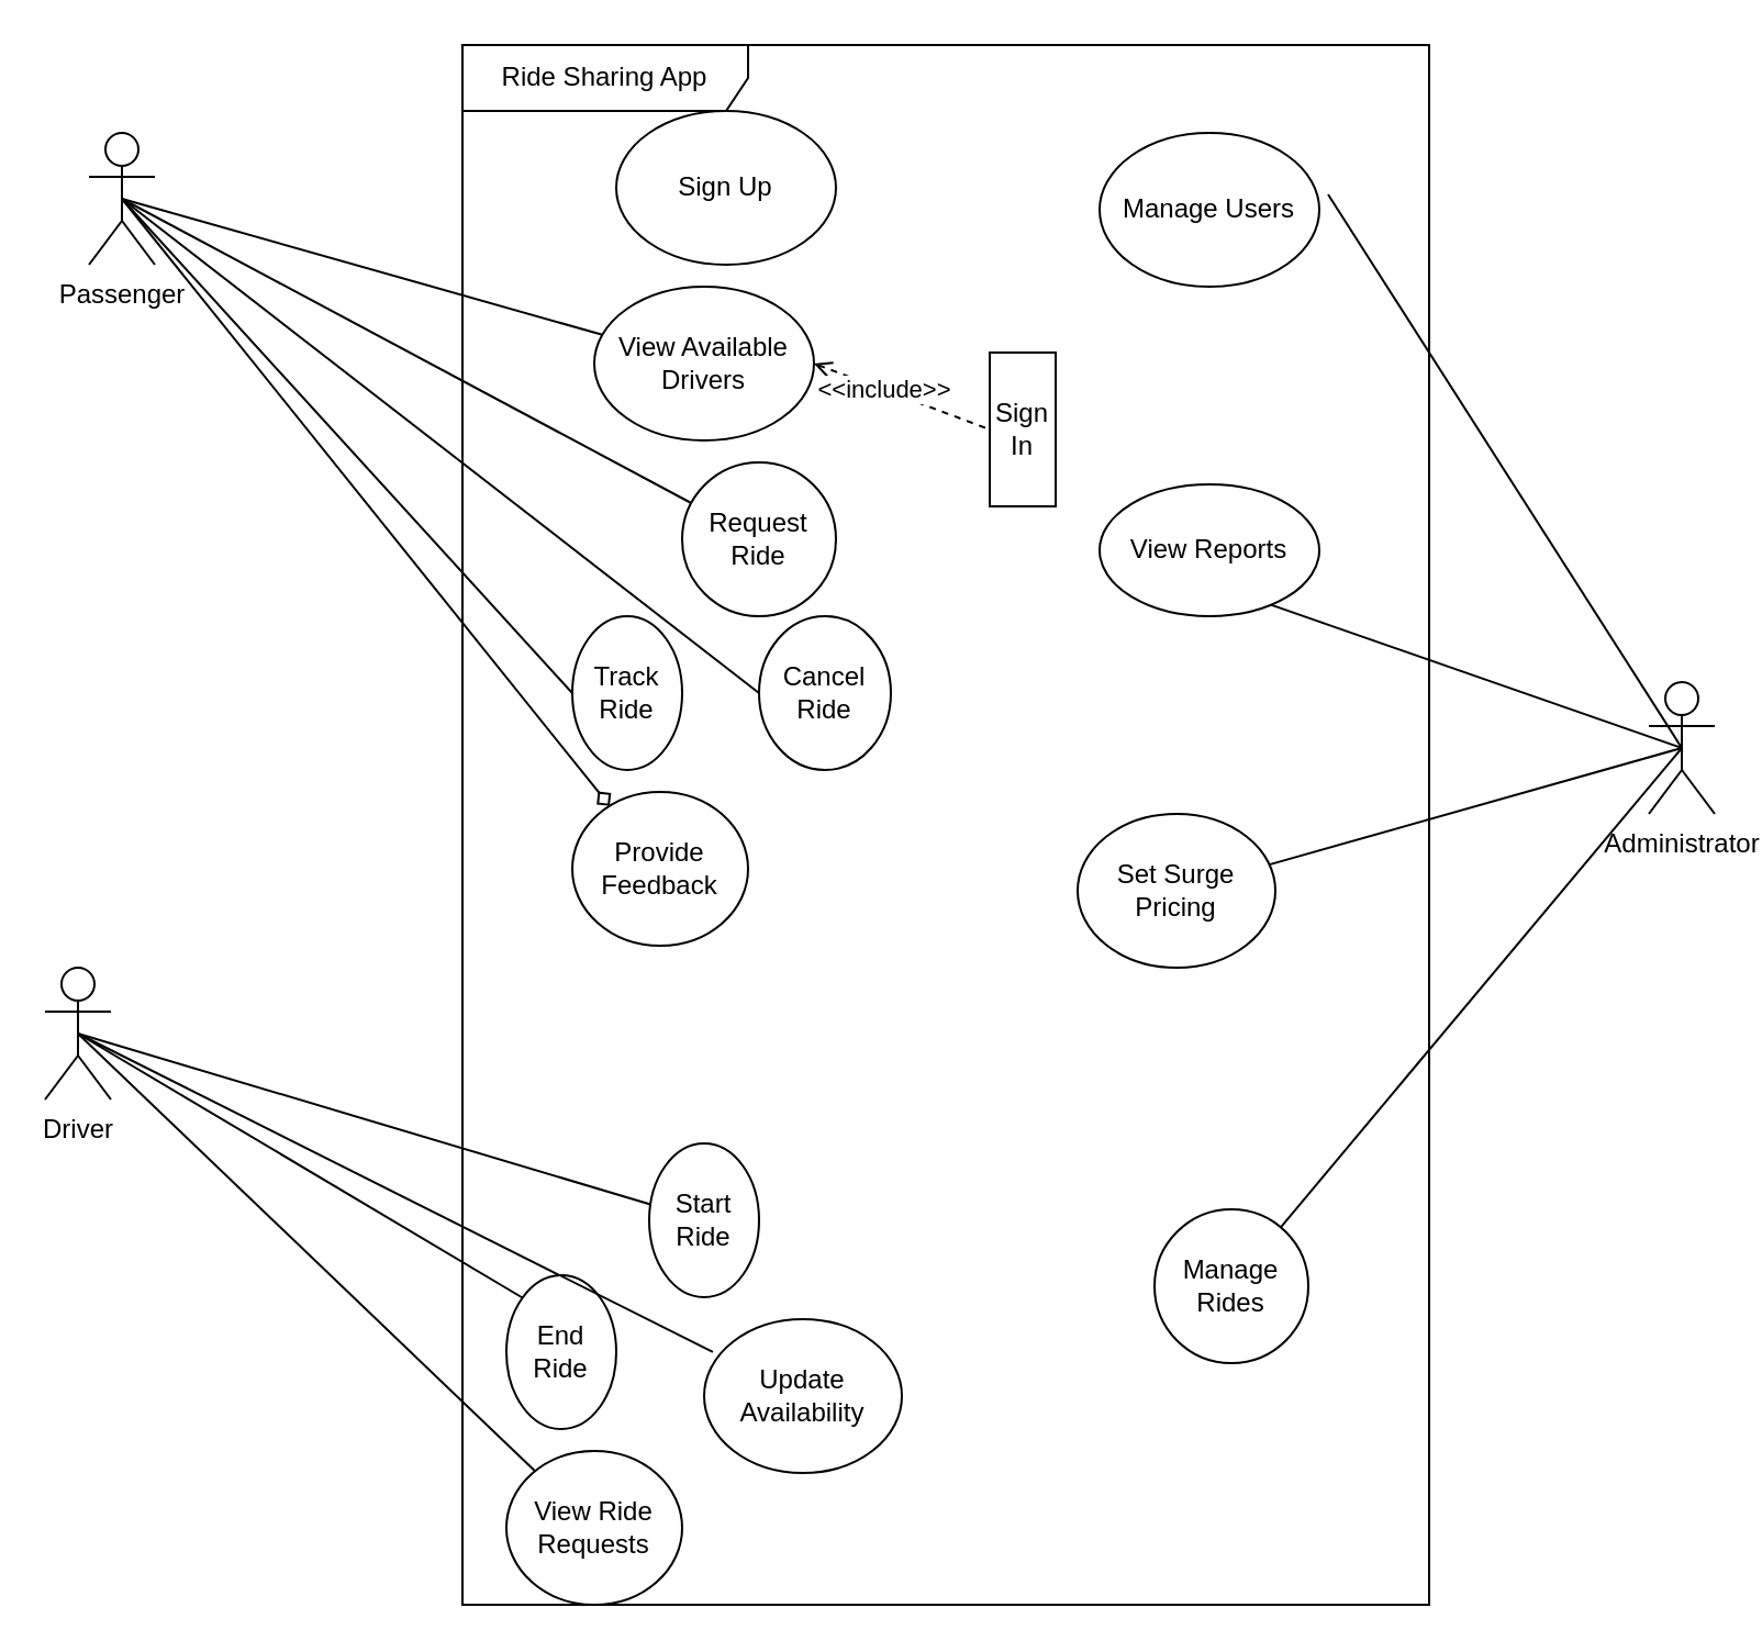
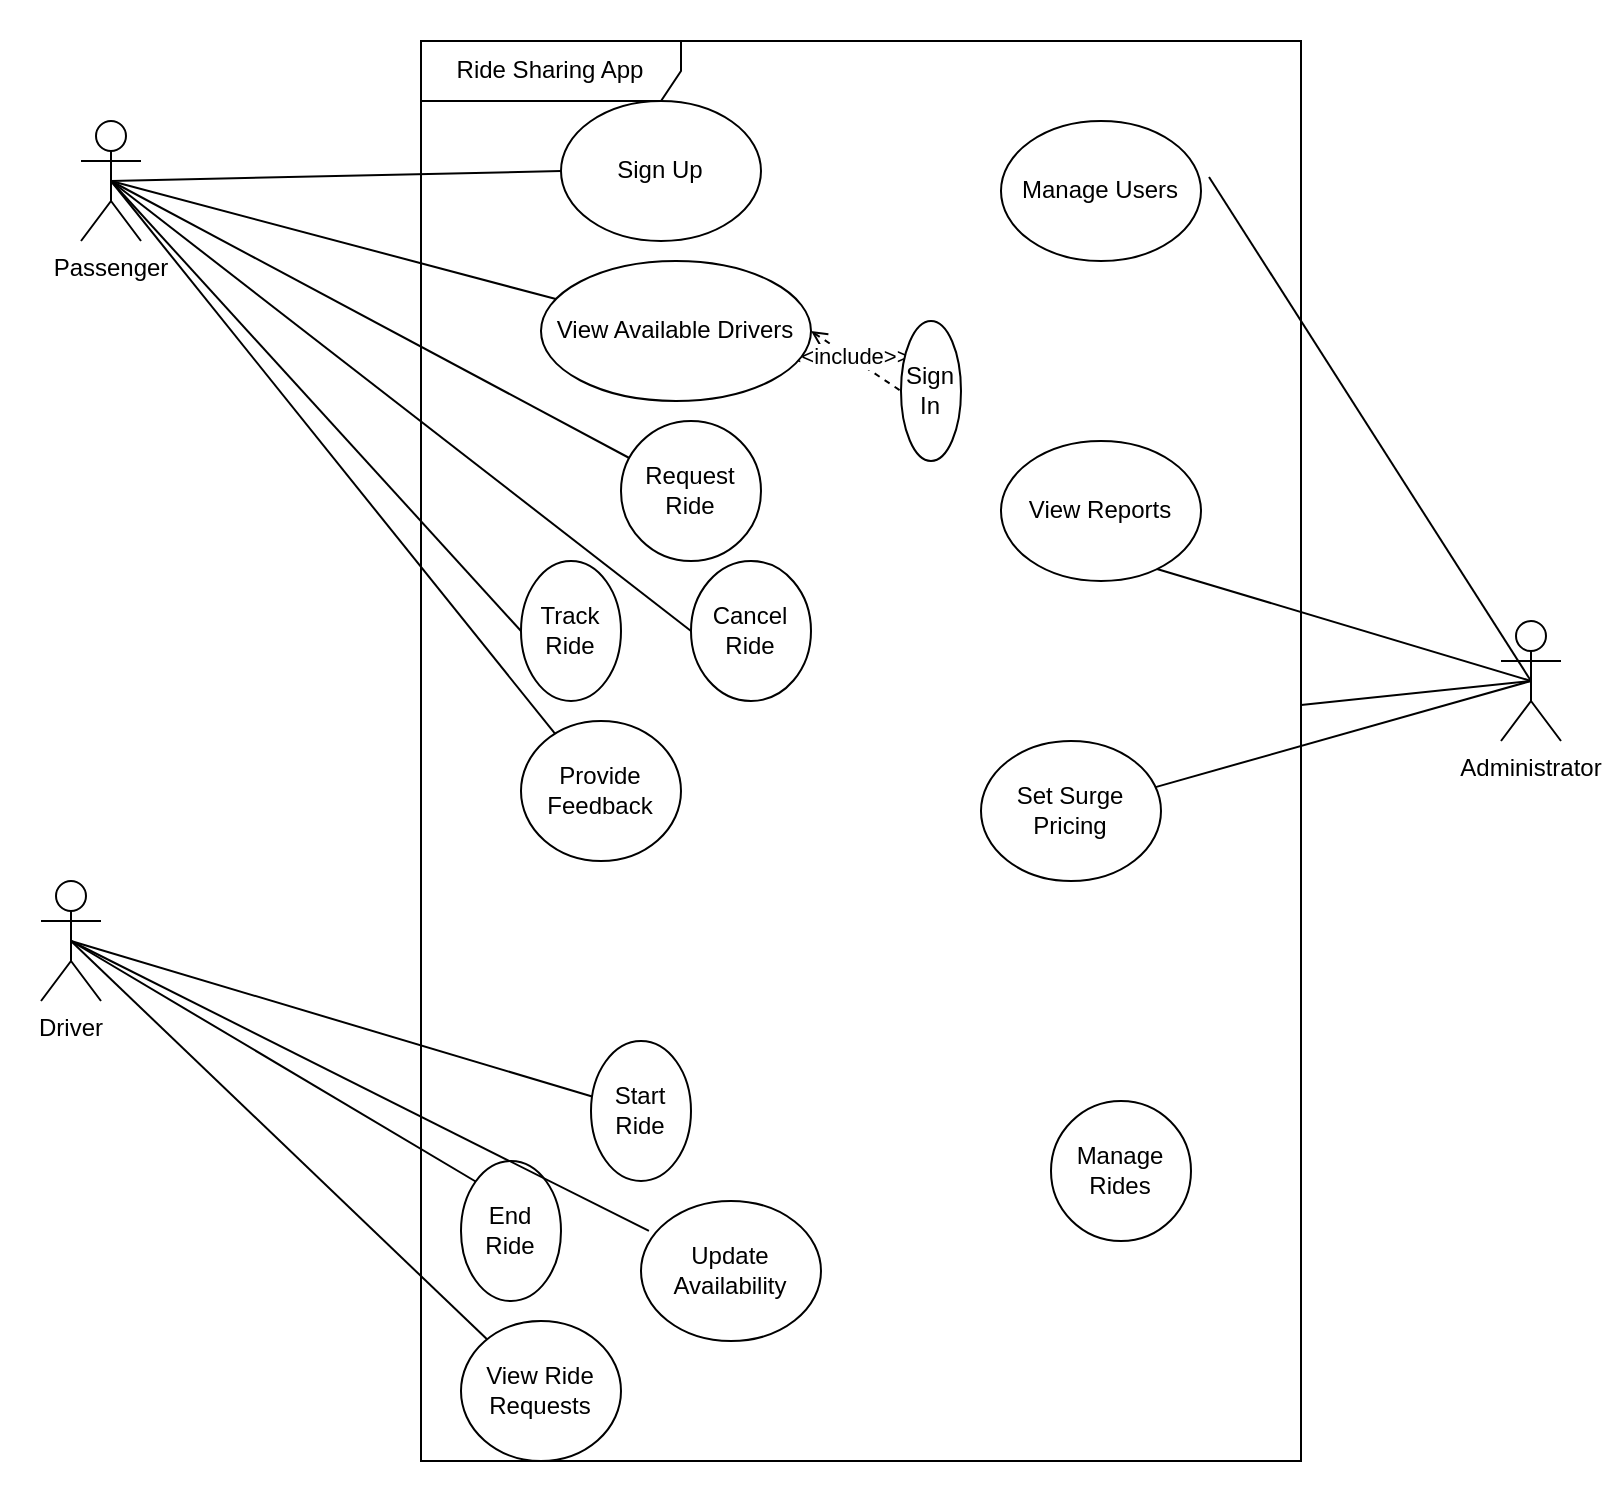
  <mxCell id="0" />
  <mxCell id="1" parent="0" />
  <mxCell id="2" style="rounded=0;orthogonalLoop=1;jettySize=auto;html=1;exitX=0.5;exitY=0.5;exitDx=0;exitDy=0;exitPerimeter=0;entryX=0;entryY=0;entryDx=0;entryDy=0;endArrow=none;endFill=0;" edge="1" parent="1" source="5" target="26"><mxGeometry relative="1" as="geometry" /></mxCell>
  <mxCell id="3" style="rounded=0;orthogonalLoop=1;jettySize=auto;html=1;exitX=0.5;exitY=0.5;exitDx=0;exitDy=0;exitPerimeter=0;endArrow=none;endFill=0;" edge="1" parent="1" source="5" target="27"><mxGeometry relative="1" as="geometry" /></mxCell>
  <mxCell id="4" style="rounded=0;orthogonalLoop=1;jettySize=auto;html=1;exitX=0.5;exitY=0.5;exitDx=0;exitDy=0;exitPerimeter=0;endArrow=none;endFill=0;" edge="1" parent="1" source="5" target="25"><mxGeometry relative="1" as="geometry" /></mxCell>
  <mxCell id="5" value="Driver" style="shape=umlActor;verticalLabelPosition=bottom;verticalAlign=top;html=1;outlineConnect=0;" vertex="1" parent="1"><mxGeometry x="20" y="440" width="30" height="60" as="geometry" /></mxCell>
  <mxCell id="6" value="Ride Sharing App" style="shape=umlFrame;whiteSpace=wrap;html=1;pointerEvents=0;width=130;height=30;" vertex="1" parent="1"><mxGeometry x="210" y="20" width="440" height="710" as="geometry" /></mxCell>
  <mxCell id="7" style="rounded=0;orthogonalLoop=1;jettySize=auto;html=1;exitX=1;exitY=0.5;exitDx=0;exitDy=0;entryX=0;entryY=0.5;entryDx=0;entryDy=0;startArrow=open;startFill=0;endArrow=none;endFill=0;dashed=1;" edge="1" parent="1" source="9" target="34"><mxGeometry relative="1" as="geometry" /></mxCell>
  <mxCell id="8" value="&amp;lt;&amp;lt;include&amp;gt;&amp;gt;" style="edgeLabel;html=1;align=center;verticalAlign=middle;resizable=0;points=[];" vertex="1" connectable="0" parent="7"><mxGeometry x="-0.2" relative="1" as="geometry"><mxPoint as="offset" /></mxGeometry></mxCell>
- <mxCell id="9" value="View Available Drivers" style="ellipse;whiteSpace=wrap;html=1;" vertex="1" parent="1"><mxGeometry x="270" y="130" width="100" height="70" as="geometry" /></mxCell>
+ <mxCell id="9" value="View Available Drivers" style="ellipse;whiteSpace=wrap;html=1;" vertex="1" parent="1"><mxGeometry x="270" y="130" width="135" height="70" as="geometry" /></mxCell>
  <mxCell id="10" value="Request Ride" style="ellipse;whiteSpace=wrap;html=1;" vertex="1" parent="1"><mxGeometry x="310" y="210" width="70" height="70" as="geometry" /></mxCell>
  <mxCell id="11" value="Track Ride" style="ellipse;whiteSpace=wrap;html=1;" vertex="1" parent="1"><mxGeometry x="260" y="280" width="50" height="70" as="geometry" /></mxCell>
  <mxCell id="12" value="Cancel Ride" style="ellipse;whiteSpace=wrap;html=1;" vertex="1" parent="1"><mxGeometry x="345" y="280" width="60" height="70" as="geometry" /></mxCell>
  <mxCell id="13" value="Provide Feedback" style="ellipse;whiteSpace=wrap;html=1;" vertex="1" parent="1"><mxGeometry x="260" y="360" width="80" height="70" as="geometry" /></mxCell>
- <mxCell id="14" style="rounded=0;orthogonalLoop=1;jettySize=auto;html=1;exitX=0.5;exitY=0.5;exitDx=0;exitDy=0;exitPerimeter=0;endArrow=none;endFill=0;" edge="1" parent="1" source="16" target="24"><mxGeometry relative="1" as="geometry" /></mxCell>
+ <mxCell id="14" style="rounded=0;orthogonalLoop=1;jettySize=auto;html=1;exitX=0.5;exitY=0.5;exitDx=0;exitDy=0;exitPerimeter=0;endArrow=none;endFill=0;" edge="1" parent="1" source="16" target="6"><mxGeometry relative="1" as="geometry" /></mxCell>
  <mxCell id="15" style="rounded=0;orthogonalLoop=1;jettySize=auto;html=1;exitX=0.5;exitY=0.5;exitDx=0;exitDy=0;exitPerimeter=0;endArrow=none;endFill=0;" edge="1" parent="1" source="16" target="30"><mxGeometry relative="1" as="geometry" /></mxCell>
  <mxCell id="16" value="Administrator" style="shape=umlActor;verticalLabelPosition=bottom;verticalAlign=top;html=1;outlineConnect=0;" vertex="1" parent="1"><mxGeometry x="750" y="310" width="30" height="60" as="geometry" /></mxCell>
  <mxCell id="17" style="rounded=0;orthogonalLoop=1;jettySize=auto;html=1;exitX=0.5;exitY=0.5;exitDx=0;exitDy=0;exitPerimeter=0;endArrow=none;endFill=0;" edge="1" parent="1" source="23" target="9"><mxGeometry relative="1" as="geometry" /></mxCell>
  <mxCell id="18" style="rounded=0;orthogonalLoop=1;jettySize=auto;html=1;exitX=0.5;exitY=0.5;exitDx=0;exitDy=0;exitPerimeter=0;entryX=0;entryY=0.5;entryDx=0;entryDy=0;endArrow=none;endFill=0;" edge="1" parent="1" source="23" target="11"><mxGeometry relative="1" as="geometry" /></mxCell>
- <mxCell id="19" style="rounded=0;orthogonalLoop=1;jettySize=auto;html=1;exitX=0.5;exitY=0.5;exitDx=0;exitDy=0;exitPerimeter=0;endArrow=diamond;endFill=0;" edge="1" parent="1" source="23" target="13"><mxGeometry relative="1" as="geometry" /></mxCell>
+ <mxCell id="19" style="rounded=0;orthogonalLoop=1;jettySize=auto;html=1;exitX=0.5;exitY=0.5;exitDx=0;exitDy=0;exitPerimeter=0;endArrow=none;endFill=0;" edge="1" parent="1" source="23" target="13"><mxGeometry relative="1" as="geometry" /></mxCell>
  <mxCell id="20" style="rounded=0;orthogonalLoop=1;jettySize=auto;html=1;exitX=0.5;exitY=0.5;exitDx=0;exitDy=0;exitPerimeter=0;entryX=0;entryY=0.5;entryDx=0;entryDy=0;endArrow=none;endFill=0;" edge="1" parent="1" source="23" target="12"><mxGeometry relative="1" as="geometry" /></mxCell>
  <mxCell id="21" style="rounded=0;orthogonalLoop=1;jettySize=auto;html=1;exitX=0.5;exitY=0.5;exitDx=0;exitDy=0;exitPerimeter=0;endArrow=none;endFill=0;" edge="1" parent="1" source="23" target="10"><mxGeometry relative="1" as="geometry" /></mxCell>
+ <mxCell id="22" style="rounded=0;orthogonalLoop=1;jettySize=auto;html=1;exitX=0.5;exitY=0.5;exitDx=0;exitDy=0;exitPerimeter=0;entryX=0;entryY=0.5;entryDx=0;entryDy=0;endArrow=none;endFill=0;" edge="1" parent="1" source="23" target="36"><mxGeometry relative="1" as="geometry" /></mxCell>
  <mxCell id="23" value="Passenger" style="shape=umlActor;verticalLabelPosition=bottom;verticalAlign=top;html=1;outlineConnect=0;" vertex="1" parent="1"><mxGeometry x="40" y="60" width="30" height="60" as="geometry" /></mxCell>
  <mxCell id="24" value="Manage Rides" style="ellipse;whiteSpace=wrap;html=1;" vertex="1" parent="1"><mxGeometry x="525" y="550" width="70" height="70" as="geometry" /></mxCell>
  <mxCell id="25" value="Start Ride" style="ellipse;whiteSpace=wrap;html=1;" vertex="1" parent="1"><mxGeometry x="295" y="520" width="50" height="70" as="geometry" /></mxCell>
  <mxCell id="26" value="End Ride" style="ellipse;whiteSpace=wrap;html=1;" vertex="1" parent="1"><mxGeometry x="230" y="580" width="50" height="70" as="geometry" /></mxCell>
  <mxCell id="27" value="View Ride Requests" style="ellipse;whiteSpace=wrap;html=1;" vertex="1" parent="1"><mxGeometry x="230" y="660" width="80" height="70" as="geometry" /></mxCell>
  <mxCell id="28" value="Update Availability" style="ellipse;whiteSpace=wrap;html=1;" vertex="1" parent="1"><mxGeometry x="320" y="600" width="90" height="70" as="geometry" /></mxCell>
- <mxCell id="29" value="View Reports" style="ellipse;whiteSpace=wrap;html=1;" vertex="1" parent="1"><mxGeometry x="500" y="220" width="100" height="60" as="geometry" /></mxCell>
+ <mxCell id="29" value="View Reports" style="ellipse;whiteSpace=wrap;html=1;" vertex="1" parent="1"><mxGeometry x="500" y="220" width="100" height="70" as="geometry" /></mxCell>
  <mxCell id="30" value="Set Surge Pricing" style="ellipse;whiteSpace=wrap;html=1;" vertex="1" parent="1"><mxGeometry x="490" y="370" width="90" height="70" as="geometry" /></mxCell>
  <mxCell id="31" value="Manage Users" style="ellipse;whiteSpace=wrap;html=1;" vertex="1" parent="1"><mxGeometry x="500" width="100" height="70" as="geometry" y="60" /></mxCell>
  <mxCell id="32" style="rounded=0;orthogonalLoop=1;jettySize=auto;html=1;exitX=0.5;exitY=0.5;exitDx=0;exitDy=0;exitPerimeter=0;entryX=1.04;entryY=0.4;entryDx=0;entryDy=0;entryPerimeter=0;endArrow=none;endFill=0;" edge="1" parent="1" source="16" target="31"><mxGeometry relative="1" as="geometry" /></mxCell>
  <mxCell id="33" style="rounded=0;orthogonalLoop=1;jettySize=auto;html=1;exitX=0.5;exitY=0.5;exitDx=0;exitDy=0;exitPerimeter=0;entryX=0.78;entryY=0.914;entryDx=0;entryDy=0;entryPerimeter=0;endArrow=none;endFill=0;" edge="1" parent="1" source="16" target="29"><mxGeometry relative="1" as="geometry" /></mxCell>
- <mxCell id="34" value="Sign In" style="whiteSpace=wrap;html=1;rounded=0;" vertex="1" parent="1"><mxGeometry x="450" y="160" width="30" height="70" as="geometry" /></mxCell>
+ <mxCell id="34" value="Sign In" style="ellipse;whiteSpace=wrap;html=1;" vertex="1" parent="1"><mxGeometry x="450" y="160" width="30" height="70" as="geometry" /></mxCell>
  <mxCell id="35" style="rounded=0;orthogonalLoop=1;jettySize=auto;html=1;exitX=0.5;exitY=0.5;exitDx=0;exitDy=0;exitPerimeter=0;entryX=0.044;entryY=0.214;entryDx=0;entryDy=0;entryPerimeter=0;endArrow=none;endFill=0;" edge="1" parent="1" source="5" target="28"><mxGeometry relative="1" as="geometry" /></mxCell>
  <mxCell id="36" value="Sign Up" style="ellipse;whiteSpace=wrap;html=1;" vertex="1" parent="1"><mxGeometry x="280" y="50" width="100" height="70" as="geometry" /></mxCell>
